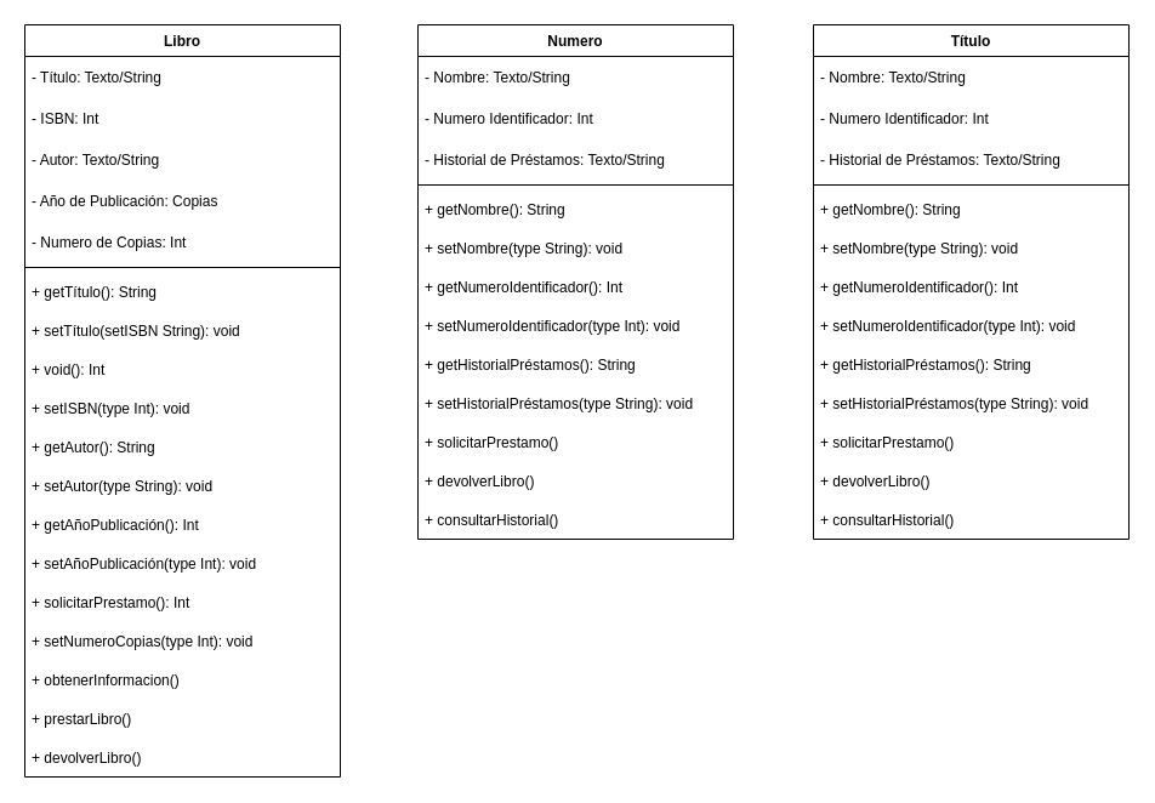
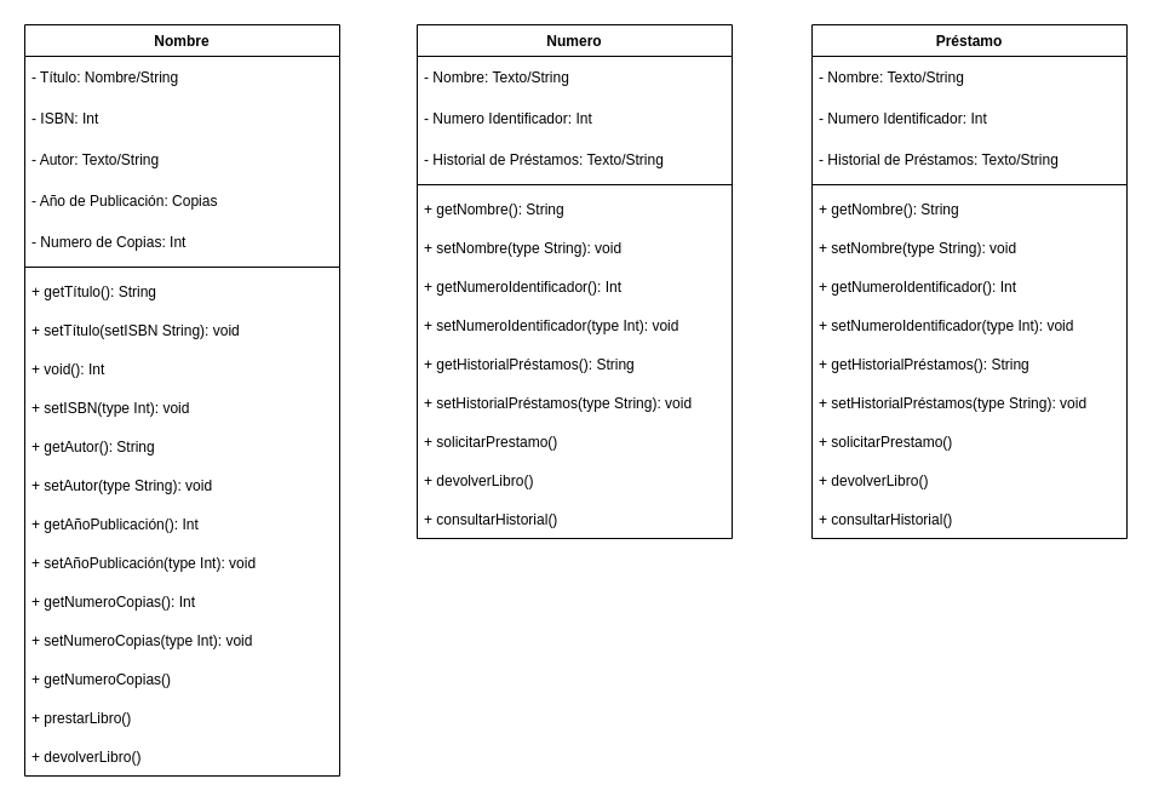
  <mxCell id="0" />
  <mxCell id="1" parent="0" />
- <mxCell id="2" value="Libro" style="swimlane;align=center;verticalAlign=middle;childLayout=stackLayout;horizontal=1;startSize=26;horizontalStack=0;resizeParent=1;resizeParentMax=0;resizeLast=0;collapsible=1;marginBottom=0;" vertex="1" parent="1"><mxGeometry x="20" y="20" width="260" height="620" as="geometry"><mxRectangle x="320" y="80" width="220" height="30" as="alternateBounds" /></mxGeometry></mxCell>
- <mxCell id="3" value="- Título: Texto/String" style="text;strokeColor=none;fillColor=none;align=left;verticalAlign=middle;spacingLeft=4;spacingRight=4;overflow=hidden;rotatable=0;points=[[0,0.5],[1,0.5]];portConstraint=eastwest;" vertex="1" parent="2"><mxGeometry y="26" width="260" height="34" as="geometry" /></mxCell>
+ <mxCell id="2" value="Nombre" style="swimlane;align=center;verticalAlign=middle;childLayout=stackLayout;horizontal=1;startSize=26;horizontalStack=0;resizeParent=1;resizeParentMax=0;resizeLast=0;collapsible=1;marginBottom=0;" vertex="1" parent="1"><mxGeometry x="20" y="20" width="260" height="620" as="geometry"><mxRectangle x="320" y="80" width="220" height="30" as="alternateBounds" /></mxGeometry></mxCell>
+ <mxCell id="3" value="- Título: Nombre/String" style="text;strokeColor=none;fillColor=none;align=left;verticalAlign=middle;spacingLeft=4;spacingRight=4;overflow=hidden;rotatable=0;points=[[0,0.5],[1,0.5]];portConstraint=eastwest;" vertex="1" parent="2"><mxGeometry y="26" width="260" height="34" as="geometry" /></mxCell>
  <mxCell id="4" value="- ISBN: Int" style="text;strokeColor=none;fillColor=none;align=left;verticalAlign=middle;spacingLeft=4;spacingRight=4;overflow=hidden;rotatable=0;points=[[0,0.5],[1,0.5]];portConstraint=eastwest;" vertex="1" parent="2"><mxGeometry y="60" width="260" height="34" as="geometry" /></mxCell>
  <mxCell id="5" value="- Autor: Texto/String" style="text;strokeColor=none;fillColor=none;align=left;verticalAlign=middle;spacingLeft=4;spacingRight=4;overflow=hidden;rotatable=0;points=[[0,0.5],[1,0.5]];portConstraint=eastwest;" vertex="1" parent="2"><mxGeometry y="94" width="260" height="34" as="geometry" /></mxCell>
  <mxCell id="6" value="- Año de Publicación: Copias" style="text;strokeColor=none;fillColor=none;align=left;verticalAlign=middle;spacingLeft=4;spacingRight=4;overflow=hidden;rotatable=0;points=[[0,0.5],[1,0.5]];portConstraint=eastwest;" vertex="1" parent="2"><mxGeometry y="128" width="260" height="34" as="geometry" /></mxCell>
  <mxCell id="7" value="- Numero de Copias: Int" style="text;strokeColor=none;fillColor=none;align=left;verticalAlign=middle;spacingLeft=4;spacingRight=4;overflow=hidden;rotatable=0;points=[[0,0.5],[1,0.5]];portConstraint=eastwest;" vertex="1" parent="2"><mxGeometry y="162" width="260" height="34" as="geometry" /></mxCell>
  <mxCell id="8" value="" style="line;strokeWidth=1;fillColor=none;align=left;verticalAlign=middle;spacingTop=-1;spacingLeft=3;spacingRight=3;rotatable=0;labelPosition=right;points=[];portConstraint=eastwest;strokeColor=inherit;" vertex="1" parent="2"><mxGeometry y="196" width="260" height="8" as="geometry" /></mxCell>
  <mxCell id="9" value="+ getTítulo(): String" style="text;strokeColor=none;fillColor=none;align=left;verticalAlign=middle;spacingLeft=4;spacingRight=4;overflow=hidden;rotatable=0;points=[[0,0.5],[1,0.5]];portConstraint=eastwest;" vertex="1" parent="2"><mxGeometry y="204" width="260" height="32" as="geometry" /></mxCell>
  <mxCell id="10" value="+ setTítulo(setISBN String): void" style="text;strokeColor=none;fillColor=none;align=left;verticalAlign=middle;spacingLeft=4;spacingRight=4;overflow=hidden;rotatable=0;points=[[0,0.5],[1,0.5]];portConstraint=eastwest;" vertex="1" parent="2"><mxGeometry y="236" width="260" height="32" as="geometry" /></mxCell>
  <mxCell id="11" value="+ void(): Int" style="text;strokeColor=none;fillColor=none;align=left;verticalAlign=middle;spacingLeft=4;spacingRight=4;overflow=hidden;rotatable=0;points=[[0,0.5],[1,0.5]];portConstraint=eastwest;" vertex="1" parent="2"><mxGeometry y="268" width="260" height="32" as="geometry" /></mxCell>
  <mxCell id="12" value="+ setISBN(type Int): void" style="text;strokeColor=none;fillColor=none;align=left;verticalAlign=middle;spacingLeft=4;spacingRight=4;overflow=hidden;rotatable=0;points=[[0,0.5],[1,0.5]];portConstraint=eastwest;" vertex="1" parent="2"><mxGeometry y="300" width="260" height="32" as="geometry" /></mxCell>
  <mxCell id="13" value="+ getAutor(): String" style="text;strokeColor=none;fillColor=none;align=left;verticalAlign=middle;spacingLeft=4;spacingRight=4;overflow=hidden;rotatable=0;points=[[0,0.5],[1,0.5]];portConstraint=eastwest;" vertex="1" parent="2"><mxGeometry y="332" width="260" height="32" as="geometry" /></mxCell>
  <mxCell id="14" value="+ setAutor(type String): void" style="text;strokeColor=none;fillColor=none;align=left;verticalAlign=middle;spacingLeft=4;spacingRight=4;overflow=hidden;rotatable=0;points=[[0,0.5],[1,0.5]];portConstraint=eastwest;" vertex="1" parent="2"><mxGeometry y="364" width="260" height="32" as="geometry" /></mxCell>
  <mxCell id="15" value="+ getAñoPublicación(): Int" style="text;strokeColor=none;fillColor=none;align=left;verticalAlign=middle;spacingLeft=4;spacingRight=4;overflow=hidden;rotatable=0;points=[[0,0.5],[1,0.5]];portConstraint=eastwest;" vertex="1" parent="2"><mxGeometry y="396" width="260" height="32" as="geometry" /></mxCell>
  <mxCell id="16" value="+ setAñoPublicación(type Int): void" style="text;strokeColor=none;fillColor=none;align=left;verticalAlign=middle;spacingLeft=4;spacingRight=4;overflow=hidden;rotatable=0;points=[[0,0.5],[1,0.5]];portConstraint=eastwest;" vertex="1" parent="2"><mxGeometry y="428" width="260" height="32" as="geometry" /></mxCell>
- <mxCell id="17" value="+ solicitarPrestamo(): Int" style="text;strokeColor=none;fillColor=none;align=left;verticalAlign=middle;spacingLeft=4;spacingRight=4;overflow=hidden;rotatable=0;points=[[0,0.5],[1,0.5]];portConstraint=eastwest;" vertex="1" parent="2"><mxGeometry y="460" width="260" height="32" as="geometry" /></mxCell>
+ <mxCell id="17" value="+ getNumeroCopias(): Int" style="text;strokeColor=none;fillColor=none;align=left;verticalAlign=middle;spacingLeft=4;spacingRight=4;overflow=hidden;rotatable=0;points=[[0,0.5],[1,0.5]];portConstraint=eastwest;" vertex="1" parent="2"><mxGeometry y="460" width="260" height="32" as="geometry" /></mxCell>
  <mxCell id="18" value="+ setNumeroCopias(type Int): void" style="text;strokeColor=none;fillColor=none;align=left;verticalAlign=middle;spacingLeft=4;spacingRight=4;overflow=hidden;rotatable=0;points=[[0,0.5],[1,0.5]];portConstraint=eastwest;" vertex="1" parent="2"><mxGeometry y="492" width="260" height="32" as="geometry" /></mxCell>
- <mxCell id="19" value="+ obtenerInformacion()" style="text;strokeColor=none;fillColor=none;align=left;verticalAlign=middle;spacingLeft=4;spacingRight=4;overflow=hidden;rotatable=0;points=[[0,0.5],[1,0.5]];portConstraint=eastwest;" vertex="1" parent="2"><mxGeometry y="524" width="260" height="32" as="geometry" /></mxCell>
+ <mxCell id="19" value="+ getNumeroCopias()" style="text;strokeColor=none;fillColor=none;align=left;verticalAlign=middle;spacingLeft=4;spacingRight=4;overflow=hidden;rotatable=0;points=[[0,0.5],[1,0.5]];portConstraint=eastwest;" vertex="1" parent="2"><mxGeometry y="524" width="260" height="32" as="geometry" /></mxCell>
  <mxCell id="20" value="+ prestarLibro()" style="text;strokeColor=none;fillColor=none;align=left;verticalAlign=middle;spacingLeft=4;spacingRight=4;overflow=hidden;rotatable=0;points=[[0,0.5],[1,0.5]];portConstraint=eastwest;" vertex="1" parent="2"><mxGeometry y="556" width="260" height="32" as="geometry" /></mxCell>
  <mxCell id="21" value="+ devolverLibro()" style="text;strokeColor=none;fillColor=none;align=left;verticalAlign=middle;spacingLeft=4;spacingRight=4;overflow=hidden;rotatable=0;points=[[0,0.5],[1,0.5]];portConstraint=eastwest;" vertex="1" parent="2"><mxGeometry y="588" width="260" height="32" as="geometry" /></mxCell>
  <mxCell id="22" value="Numero" style="swimlane;align=center;verticalAlign=middle;childLayout=stackLayout;horizontal=1;startSize=26;horizontalStack=0;resizeParent=1;resizeParentMax=0;resizeLast=0;collapsible=1;marginBottom=0;" vertex="1" parent="1"><mxGeometry x="344" y="20" width="260" height="424" as="geometry"><mxRectangle x="320" y="80" width="220" height="30" as="alternateBounds" /></mxGeometry></mxCell>
  <mxCell id="23" value="- Nombre: Texto/String" style="text;strokeColor=none;fillColor=none;align=left;verticalAlign=middle;spacingLeft=4;spacingRight=4;overflow=hidden;rotatable=0;points=[[0,0.5],[1,0.5]];portConstraint=eastwest;" vertex="1" parent="22"><mxGeometry y="26" width="260" height="34" as="geometry" /></mxCell>
  <mxCell id="24" value="- Numero Identificador: Int" style="text;strokeColor=none;fillColor=none;align=left;verticalAlign=middle;spacingLeft=4;spacingRight=4;overflow=hidden;rotatable=0;points=[[0,0.5],[1,0.5]];portConstraint=eastwest;" vertex="1" parent="22"><mxGeometry y="60" width="260" height="34" as="geometry" /></mxCell>
  <mxCell id="25" value="- Historial de Préstamos: Texto/String" style="text;strokeColor=none;fillColor=none;align=left;verticalAlign=middle;spacingLeft=4;spacingRight=4;overflow=hidden;rotatable=0;points=[[0,0.5],[1,0.5]];portConstraint=eastwest;" vertex="1" parent="22"><mxGeometry y="94" width="260" height="34" as="geometry" /></mxCell>
  <mxCell id="26" value="" style="line;strokeWidth=1;fillColor=none;align=left;verticalAlign=middle;spacingTop=-1;spacingLeft=3;spacingRight=3;rotatable=0;labelPosition=right;points=[];portConstraint=eastwest;strokeColor=inherit;" vertex="1" parent="22"><mxGeometry y="128" width="260" height="8" as="geometry" /></mxCell>
  <mxCell id="27" value="+ getNombre(): String" style="text;strokeColor=none;fillColor=none;align=left;verticalAlign=middle;spacingLeft=4;spacingRight=4;overflow=hidden;rotatable=0;points=[[0,0.5],[1,0.5]];portConstraint=eastwest;" vertex="1" parent="22"><mxGeometry y="136" width="260" height="32" as="geometry" /></mxCell>
  <mxCell id="28" value="+ setNombre(type String): void" style="text;strokeColor=none;fillColor=none;align=left;verticalAlign=middle;spacingLeft=4;spacingRight=4;overflow=hidden;rotatable=0;points=[[0,0.5],[1,0.5]];portConstraint=eastwest;" vertex="1" parent="22"><mxGeometry y="168" width="260" height="32" as="geometry" /></mxCell>
  <mxCell id="29" value="+ getNumeroIdentificador(): Int" style="text;strokeColor=none;fillColor=none;align=left;verticalAlign=middle;spacingLeft=4;spacingRight=4;overflow=hidden;rotatable=0;points=[[0,0.5],[1,0.5]];portConstraint=eastwest;" vertex="1" parent="22"><mxGeometry y="200" width="260" height="32" as="geometry" /></mxCell>
  <mxCell id="30" value="+ setNumeroIdentificador(type Int): void" style="text;strokeColor=none;fillColor=none;align=left;verticalAlign=middle;spacingLeft=4;spacingRight=4;overflow=hidden;rotatable=0;points=[[0,0.5],[1,0.5]];portConstraint=eastwest;" vertex="1" parent="22"><mxGeometry y="232" width="260" height="32" as="geometry" /></mxCell>
  <mxCell id="31" value="+ getHistorialPréstamos(): String" style="text;strokeColor=none;fillColor=none;align=left;verticalAlign=middle;spacingLeft=4;spacingRight=4;overflow=hidden;rotatable=0;points=[[0,0.5],[1,0.5]];portConstraint=eastwest;" vertex="1" parent="22"><mxGeometry y="264" width="260" height="32" as="geometry" /></mxCell>
  <mxCell id="32" value="+ setHistorialPréstamos(type String): void" style="text;strokeColor=none;fillColor=none;align=left;verticalAlign=middle;spacingLeft=4;spacingRight=4;overflow=hidden;rotatable=0;points=[[0,0.5],[1,0.5]];portConstraint=eastwest;" vertex="1" parent="22"><mxGeometry y="296" width="260" height="32" as="geometry" /></mxCell>
  <mxCell id="33" value="+ solicitarPrestamo()" style="text;strokeColor=none;fillColor=none;align=left;verticalAlign=middle;spacingLeft=4;spacingRight=4;overflow=hidden;rotatable=0;points=[[0,0.5],[1,0.5]];portConstraint=eastwest;" vertex="1" parent="22"><mxGeometry y="328" width="260" height="32" as="geometry" /></mxCell>
  <mxCell id="34" value="+ devolverLibro()" style="text;strokeColor=none;fillColor=none;align=left;verticalAlign=middle;spacingLeft=4;spacingRight=4;overflow=hidden;rotatable=0;points=[[0,0.5],[1,0.5]];portConstraint=eastwest;" vertex="1" parent="22"><mxGeometry y="360" width="260" height="32" as="geometry" /></mxCell>
  <mxCell id="35" value="+ consultarHistorial()" style="text;strokeColor=none;fillColor=none;align=left;verticalAlign=middle;spacingLeft=4;spacingRight=4;overflow=hidden;rotatable=0;points=[[0,0.5],[1,0.5]];portConstraint=eastwest;" vertex="1" parent="22"><mxGeometry y="392" width="260" height="32" as="geometry" /></mxCell>
- <mxCell id="36" value="Título" style="swimlane;align=center;verticalAlign=middle;childLayout=stackLayout;horizontal=1;startSize=26;horizontalStack=0;resizeParent=1;resizeParentMax=0;resizeLast=0;collapsible=1;marginBottom=0;" vertex="1" parent="1"><mxGeometry x="670" y="20" width="260" height="424" as="geometry"><mxRectangle x="320" y="80" width="220" height="30" as="alternateBounds" /></mxGeometry></mxCell>
+ <mxCell id="36" value="Préstamo" style="swimlane;align=center;verticalAlign=middle;childLayout=stackLayout;horizontal=1;startSize=26;horizontalStack=0;resizeParent=1;resizeParentMax=0;resizeLast=0;collapsible=1;marginBottom=0;" vertex="1" parent="1"><mxGeometry x="670" y="20" width="260" height="424" as="geometry"><mxRectangle x="320" y="80" width="220" height="30" as="alternateBounds" /></mxGeometry></mxCell>
  <mxCell id="37" value="- Nombre: Texto/String" style="text;strokeColor=none;fillColor=none;align=left;verticalAlign=middle;spacingLeft=4;spacingRight=4;overflow=hidden;rotatable=0;points=[[0,0.5],[1,0.5]];portConstraint=eastwest;" vertex="1" parent="36"><mxGeometry y="26" width="260" height="34" as="geometry" /></mxCell>
  <mxCell id="38" value="- Numero Identificador: Int" style="text;strokeColor=none;fillColor=none;align=left;verticalAlign=middle;spacingLeft=4;spacingRight=4;overflow=hidden;rotatable=0;points=[[0,0.5],[1,0.5]];portConstraint=eastwest;" vertex="1" parent="36"><mxGeometry y="60" width="260" height="34" as="geometry" /></mxCell>
  <mxCell id="39" value="- Historial de Préstamos: Texto/String" style="text;strokeColor=none;fillColor=none;align=left;verticalAlign=middle;spacingLeft=4;spacingRight=4;overflow=hidden;rotatable=0;points=[[0,0.5],[1,0.5]];portConstraint=eastwest;" vertex="1" parent="36"><mxGeometry y="94" width="260" height="34" as="geometry" /></mxCell>
  <mxCell id="40" value="" style="line;strokeWidth=1;fillColor=none;align=left;verticalAlign=middle;spacingTop=-1;spacingLeft=3;spacingRight=3;rotatable=0;labelPosition=right;points=[];portConstraint=eastwest;strokeColor=inherit;" vertex="1" parent="36"><mxGeometry y="128" width="260" height="8" as="geometry" /></mxCell>
  <mxCell id="41" value="+ getNombre(): String" style="text;strokeColor=none;fillColor=none;align=left;verticalAlign=middle;spacingLeft=4;spacingRight=4;overflow=hidden;rotatable=0;points=[[0,0.5],[1,0.5]];portConstraint=eastwest;" vertex="1" parent="36"><mxGeometry y="136" width="260" height="32" as="geometry" /></mxCell>
  <mxCell id="42" value="+ setNombre(type String): void" style="text;strokeColor=none;fillColor=none;align=left;verticalAlign=middle;spacingLeft=4;spacingRight=4;overflow=hidden;rotatable=0;points=[[0,0.5],[1,0.5]];portConstraint=eastwest;" vertex="1" parent="36"><mxGeometry y="168" width="260" height="32" as="geometry" /></mxCell>
  <mxCell id="43" value="+ getNumeroIdentificador(): Int" style="text;strokeColor=none;fillColor=none;align=left;verticalAlign=middle;spacingLeft=4;spacingRight=4;overflow=hidden;rotatable=0;points=[[0,0.5],[1,0.5]];portConstraint=eastwest;" vertex="1" parent="36"><mxGeometry y="200" width="260" height="32" as="geometry" /></mxCell>
  <mxCell id="44" value="+ setNumeroIdentificador(type Int): void" style="text;strokeColor=none;fillColor=none;align=left;verticalAlign=middle;spacingLeft=4;spacingRight=4;overflow=hidden;rotatable=0;points=[[0,0.5],[1,0.5]];portConstraint=eastwest;" vertex="1" parent="36"><mxGeometry y="232" width="260" height="32" as="geometry" /></mxCell>
  <mxCell id="45" value="+ getHistorialPréstamos(): String" style="text;strokeColor=none;fillColor=none;align=left;verticalAlign=middle;spacingLeft=4;spacingRight=4;overflow=hidden;rotatable=0;points=[[0,0.5],[1,0.5]];portConstraint=eastwest;" vertex="1" parent="36"><mxGeometry y="264" width="260" height="32" as="geometry" /></mxCell>
  <mxCell id="46" value="+ setHistorialPréstamos(type String): void" style="text;strokeColor=none;fillColor=none;align=left;verticalAlign=middle;spacingLeft=4;spacingRight=4;overflow=hidden;rotatable=0;points=[[0,0.5],[1,0.5]];portConstraint=eastwest;" vertex="1" parent="36"><mxGeometry y="296" width="260" height="32" as="geometry" /></mxCell>
  <mxCell id="47" value="+ solicitarPrestamo()" style="text;strokeColor=none;fillColor=none;align=left;verticalAlign=middle;spacingLeft=4;spacingRight=4;overflow=hidden;rotatable=0;points=[[0,0.5],[1,0.5]];portConstraint=eastwest;" vertex="1" parent="36"><mxGeometry y="328" width="260" height="32" as="geometry" /></mxCell>
  <mxCell id="48" value="+ devolverLibro()" style="text;strokeColor=none;fillColor=none;align=left;verticalAlign=middle;spacingLeft=4;spacingRight=4;overflow=hidden;rotatable=0;points=[[0,0.5],[1,0.5]];portConstraint=eastwest;" vertex="1" parent="36"><mxGeometry y="360" width="260" height="32" as="geometry" /></mxCell>
  <mxCell id="49" value="+ consultarHistorial()" style="text;strokeColor=none;fillColor=none;align=left;verticalAlign=middle;spacingLeft=4;spacingRight=4;overflow=hidden;rotatable=0;points=[[0,0.5],[1,0.5]];portConstraint=eastwest;" vertex="1" parent="36"><mxGeometry y="392" width="260" height="32" as="geometry" /></mxCell>
